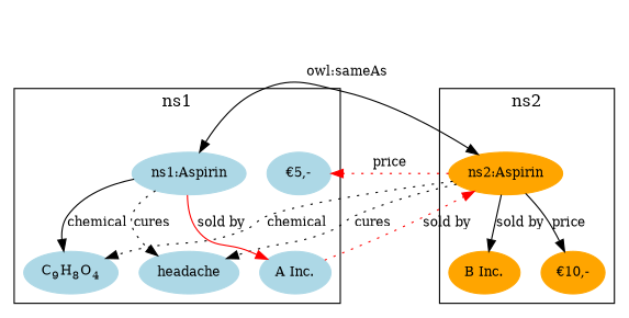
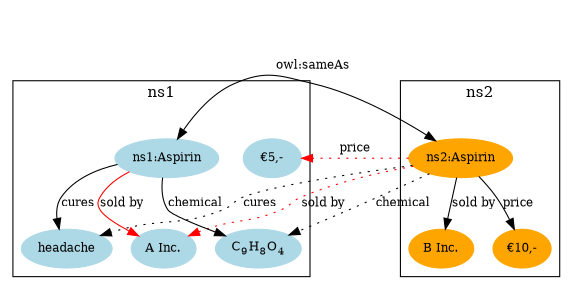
  digraph {
    node [color=lightblue fontsize=11.0 style=filled]
    edge [fontsize=11.0]
    n1 [label=<C<SUB>9</SUB>H<SUB>8</SUB>O<SUB>4</SUB>>]
    n2 [label=headache]
    n3 [label=<A Inc.>]
    n4 [label=<€5,->]
    n5 [color=orange label=<ns2:Aspirin>]
    n6 [label=<ns1:Aspirin>]
    n7 [color=orange label=<B Inc.>]
    n8 [color=orange label=<€10,->]
    subgraph sub_1 {
      n1
      n2
      n3
      n4
      n5
    }
    subgraph cluster_2 {
      label=ns1
      n1
      n2
      n3
      n4
      n6
    }
    subgraph cluster_3 {
      label=ns2
      n5
      n7
      n8
    }
    n5 -> n1 [label=<chemical> style=dotted]
    n5 -> n2 [label=<cures> style=dotted]
-   n3 -> n5 [color=red label=<sold by> style=dotted]
+   n5 -> n3 [color=red label=<sold by> style=dotted]
    n5 -> n4 [color=red label=<price> style=dotted]
    n5 -> n7 [label=<sold by>]
    n5 -> n8 [label=<price>]
    n6 -> n1 [label=<chemical>]
-   n6 -> n2 [label=<cures> style=dotted]
+   n6 -> n2 [label=<cures>]
    n6 -> n3 [color=red label=<sold by>]
    n6 -> n5 [dir=both label=<owl:sameAs>]
  }
